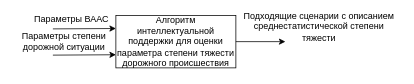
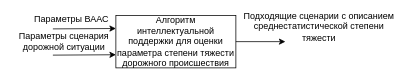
  <mxCell id="0" />
  <mxCell id="1" parent="0" />
  <mxCell id="2" value="Алгоритм интеллектуальной поддержки для оценки параметра степени тяжести дорожного происшествия" style="rounded=0;whiteSpace=wrap;html=1;" parent="1" vertex="1"><mxGeometry x="154" y="20" width="160" height="70" as="geometry" /></mxCell>
  <mxCell id="3" value="" style="endArrow=classic;html=1;rounded=0;entryX=0;entryY=0.25;entryDx=0;entryDy=0;" parent="1" target="2" edge="1"><mxGeometry width="50" height="50" relative="1" as="geometry"><mxPoint x="70" y="38" as="sourcePoint" /><mxPoint x="50" y="50" as="targetPoint" /></mxGeometry></mxCell>
  <mxCell id="4" value="" style="endArrow=classic;html=1;rounded=0;entryX=0;entryY=0.75;entryDx=0;entryDy=0;" parent="1" target="2" edge="1"><mxGeometry width="50" height="50" relative="1" as="geometry"><mxPoint x="70" y="73" as="sourcePoint" /><mxPoint x="140" y="140" as="targetPoint" /></mxGeometry></mxCell>
  <mxCell id="5" value="Параметры ВААС" style="text;html=1;strokeColor=none;fillColor=none;align=center;verticalAlign=middle;whiteSpace=wrap;rounded=0;" parent="1" vertex="1"><mxGeometry x="40" y="20" width="110" height="10" as="geometry" /></mxCell>
  <mxCell id="6" value="" style="endArrow=classic;html=1;rounded=0;exitX=1;exitY=0.5;exitDx=0;exitDy=0;" parent="1" source="2" edge="1"><mxGeometry width="50" height="50" relative="1" as="geometry"><mxPoint x="350" y="100" as="sourcePoint" /><mxPoint x="380" y="55" as="targetPoint" /></mxGeometry></mxCell>
- <mxCell id="7" value="Параметры степени дорожной ситуации" style="text;html=1;strokeColor=none;fillColor=none;align=center;verticalAlign=middle;whiteSpace=wrap;rounded=0;" parent="1" vertex="1"><mxGeometry x="20" y="40" width="130" height="30" as="geometry" /></mxCell>
+ <mxCell id="7" value="Параметры сценария дорожной ситуации" style="text;html=1;strokeColor=none;fillColor=none;align=center;verticalAlign=middle;whiteSpace=wrap;rounded=0;" parent="1" vertex="1"><mxGeometry x="20" y="40" width="130" height="30" as="geometry" /></mxCell>
  <mxCell id="8" value="Подходящие сценарии с описанием среднестатистической степени тяжести" style="text;html=1;strokeColor=none;fillColor=none;align=center;verticalAlign=middle;whiteSpace=wrap;rounded=0;" parent="1" vertex="1"><mxGeometry x="320" y="20" width="210" height="30" as="geometry" /></mxCell>
